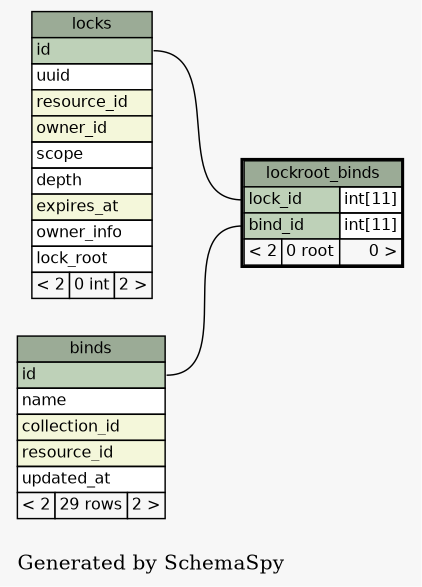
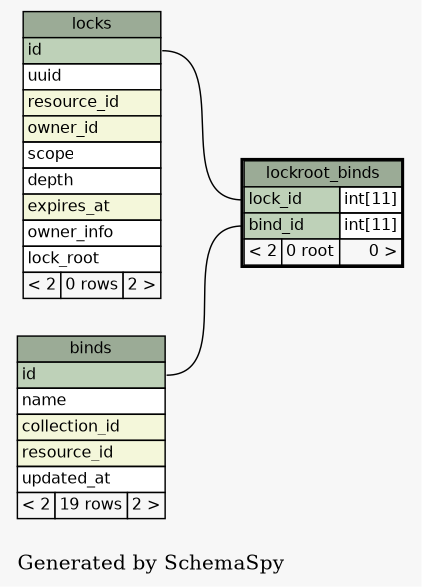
  digraph {
    bgcolor="#f7f7f7"
    label="\nGenerated by SchemaSpy"
    labeljust=l
    rankdir=RL
    node [fontname=Helvetica fontsize=11 shape=plaintext]
    edge [arrowhead=none arrowsize=0.8 arrowtail=crowtee headport="id:e"]
    n1 [label=<     <TABLE BORDER="2" CELLBORDER="1" CELLSPACING="0" BGCOLOR="#ffffff">       <TR><TD PORT="lockroot_binds.heading" COLSPAN="3" BGCOLOR="#9bab96" ALIGN="CENTER">lockroot_binds</TD></TR>       <TR><TD PORT="lock_id" COLSPAN="2" BGCOLOR="#bed1b8" ALIGN="LEFT">lock_id</TD><TD PORT="lock_id.type" ALIGN="LEFT">int[11]</TD></TR>       <TR><TD PORT="bind_id" COLSPAN="2" BGCOLOR="#bed1b8" ALIGN="LEFT">bind_id</TD><TD PORT="bind_id.type" ALIGN="LEFT">int[11]</TD></TR>       <TR><TD ALIGN="LEFT" BGCOLOR="#f7f7f7">&lt; 2</TD><TD ALIGN="RIGHT" BGCOLOR="#f7f7f7">0 root</TD><TD ALIGN="RIGHT" BGCOLOR="#f7f7f7">0 &gt;</TD></TR>     </TABLE>>]
-   n2 [label=<     <TABLE BORDER="0" CELLBORDER="1" CELLSPACING="0" BGCOLOR="#ffffff">       <TR><TD PORT="binds.heading" COLSPAN="3" BGCOLOR="#9bab96" ALIGN="CENTER">binds</TD></TR>       <TR><TD PORT="id" COLSPAN="3" BGCOLOR="#bed1b8" ALIGN="LEFT">id</TD></TR>       <TR><TD PORT="name" COLSPAN="3" ALIGN="LEFT">name</TD></TR>       <TR><TD PORT="collection_id" COLSPAN="3" BGCOLOR="#f4f7da" ALIGN="LEFT">collection_id</TD></TR>       <TR><TD PORT="resource_id" COLSPAN="3" BGCOLOR="#f4f7da" ALIGN="LEFT">resource_id</TD></TR>       <TR><TD PORT="updated_at" COLSPAN="3" ALIGN="LEFT">updated_at</TD></TR>       <TR><TD ALIGN="LEFT" BGCOLOR="#f7f7f7">&lt; 2</TD><TD ALIGN="RIGHT" BGCOLOR="#f7f7f7">29 rows</TD><TD ALIGN="RIGHT" BGCOLOR="#f7f7f7">2 &gt;</TD></TR>     </TABLE>>]
-   n3 [label=<     <TABLE BORDER="0" CELLBORDER="1" CELLSPACING="0" BGCOLOR="#ffffff">       <TR><TD PORT="locks.heading" COLSPAN="3" BGCOLOR="#9bab96" ALIGN="CENTER">locks</TD></TR>       <TR><TD PORT="id" COLSPAN="3" BGCOLOR="#bed1b8" ALIGN="LEFT">id</TD></TR>       <TR><TD PORT="uuid" COLSPAN="3" ALIGN="LEFT">uuid</TD></TR>       <TR><TD PORT="resource_id" COLSPAN="3" BGCOLOR="#f4f7da" ALIGN="LEFT">resource_id</TD></TR>       <TR><TD PORT="owner_id" COLSPAN="3" BGCOLOR="#f4f7da" ALIGN="LEFT">owner_id</TD></TR>       <TR><TD PORT="scope" COLSPAN="3" ALIGN="LEFT">scope</TD></TR>       <TR><TD PORT="depth" COLSPAN="3" ALIGN="LEFT">depth</TD></TR>       <TR><TD PORT="expires_at" COLSPAN="3" BGCOLOR="#f4f7da" ALIGN="LEFT">expires_at</TD></TR>       <TR><TD PORT="owner_info" COLSPAN="3" ALIGN="LEFT">owner_info</TD></TR>       <TR><TD PORT="lock_root" COLSPAN="3" ALIGN="LEFT">lock_root</TD></TR>       <TR><TD ALIGN="LEFT" BGCOLOR="#f7f7f7">&lt; 2</TD><TD ALIGN="RIGHT" BGCOLOR="#f7f7f7">0 int</TD><TD ALIGN="RIGHT" BGCOLOR="#f7f7f7">2 &gt;</TD></TR>     </TABLE>>]
+   n2 [label=<     <TABLE BORDER="0" CELLBORDER="1" CELLSPACING="0" BGCOLOR="#ffffff">       <TR><TD PORT="binds.heading" COLSPAN="3" BGCOLOR="#9bab96" ALIGN="CENTER">binds</TD></TR>       <TR><TD PORT="id" COLSPAN="3" BGCOLOR="#bed1b8" ALIGN="LEFT">id</TD></TR>       <TR><TD PORT="name" COLSPAN="3" ALIGN="LEFT">name</TD></TR>       <TR><TD PORT="collection_id" COLSPAN="3" BGCOLOR="#f4f7da" ALIGN="LEFT">collection_id</TD></TR>       <TR><TD PORT="resource_id" COLSPAN="3" BGCOLOR="#f4f7da" ALIGN="LEFT">resource_id</TD></TR>       <TR><TD PORT="updated_at" COLSPAN="3" ALIGN="LEFT">updated_at</TD></TR>       <TR><TD ALIGN="LEFT" BGCOLOR="#f7f7f7">&lt; 2</TD><TD ALIGN="RIGHT" BGCOLOR="#f7f7f7">19 rows</TD><TD ALIGN="RIGHT" BGCOLOR="#f7f7f7">2 &gt;</TD></TR>     </TABLE>>]
+   n3 [label=<     <TABLE BORDER="0" CELLBORDER="1" CELLSPACING="0" BGCOLOR="#ffffff">       <TR><TD PORT="locks.heading" COLSPAN="3" BGCOLOR="#9bab96" ALIGN="CENTER">locks</TD></TR>       <TR><TD PORT="id" COLSPAN="3" BGCOLOR="#bed1b8" ALIGN="LEFT">id</TD></TR>       <TR><TD PORT="uuid" COLSPAN="3" ALIGN="LEFT">uuid</TD></TR>       <TR><TD PORT="resource_id" COLSPAN="3" BGCOLOR="#f4f7da" ALIGN="LEFT">resource_id</TD></TR>       <TR><TD PORT="owner_id" COLSPAN="3" BGCOLOR="#f4f7da" ALIGN="LEFT">owner_id</TD></TR>       <TR><TD PORT="scope" COLSPAN="3" ALIGN="LEFT">scope</TD></TR>       <TR><TD PORT="depth" COLSPAN="3" ALIGN="LEFT">depth</TD></TR>       <TR><TD PORT="expires_at" COLSPAN="3" BGCOLOR="#f4f7da" ALIGN="LEFT">expires_at</TD></TR>       <TR><TD PORT="owner_info" COLSPAN="3" ALIGN="LEFT">owner_info</TD></TR>       <TR><TD PORT="lock_root" COLSPAN="3" ALIGN="LEFT">lock_root</TD></TR>       <TR><TD ALIGN="LEFT" BGCOLOR="#f7f7f7">&lt; 2</TD><TD ALIGN="RIGHT" BGCOLOR="#f7f7f7">0 rows</TD><TD ALIGN="RIGHT" BGCOLOR="#f7f7f7">2 &gt;</TD></TR>     </TABLE>>]
    n1 -> n2 [tailport="bind_id:w"]
    n1 -> n3 [tailport="lock_id:w"]
  }
